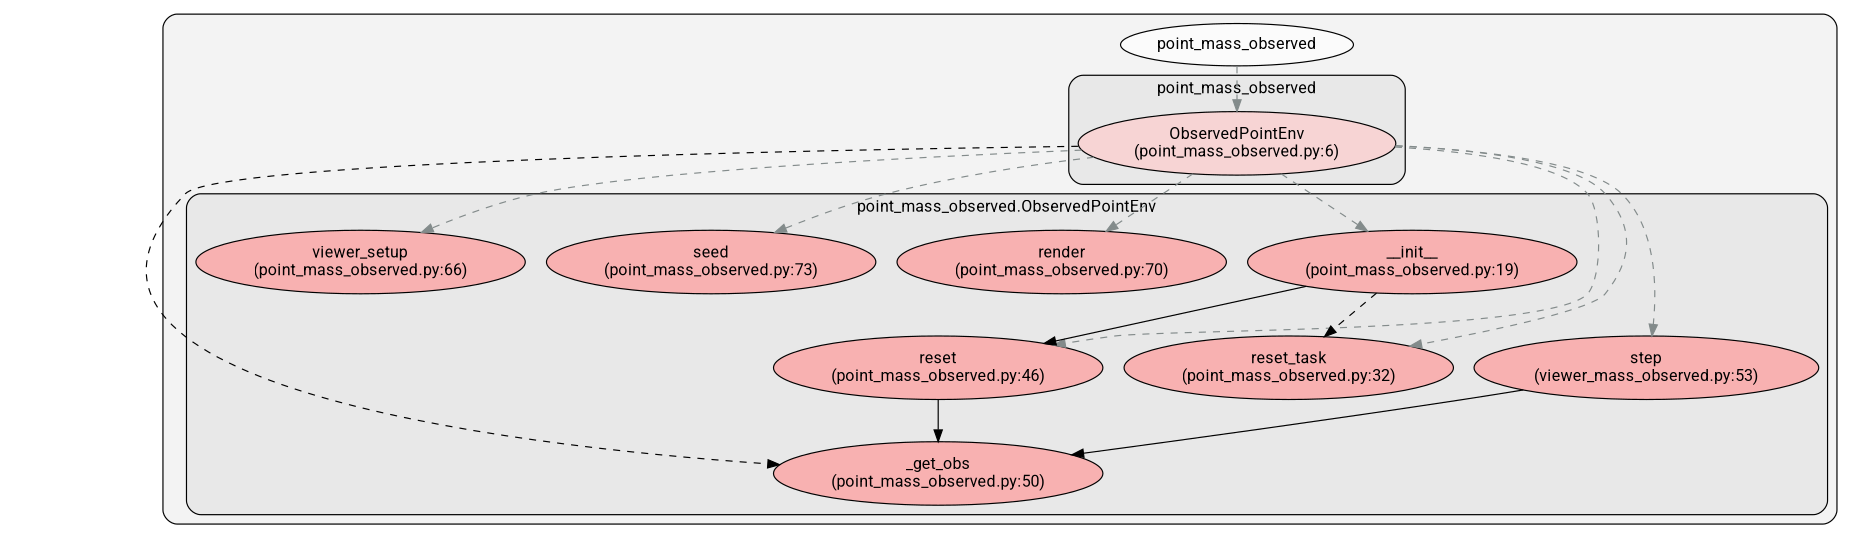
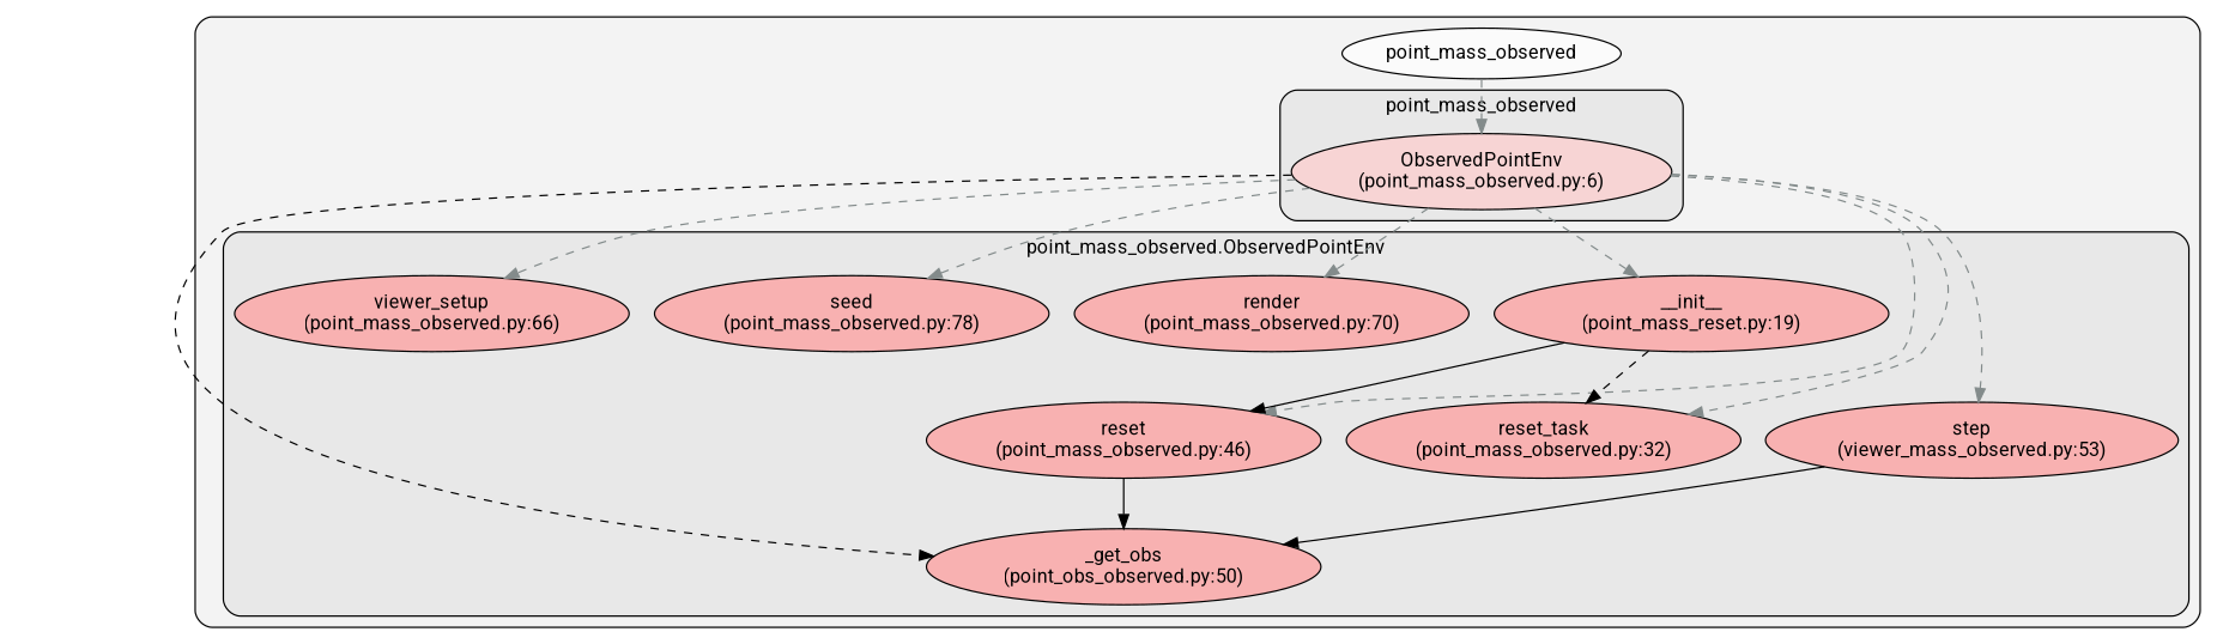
  digraph {
    clusterrank=local
    fontname=Roboto
    rankdir=TB
    node [fillcolor="#ff9999b2" fontcolor="#000000" fontname=Roboto group=0 style=filled]
    edge [color="#838b8b" fontname=Roboto style=dashed]
    n1 [fillcolor="#feccccb2" label="ObservedPointEnv\n(point_mass_observed.py:6)"]
-   n2 [label="__init__\n(point_mass_observed.py:19)"]
-   n3 [label="_get_obs\n(point_mass_observed.py:50)"]
+   n2 [label="__init__\n(point_mass_reset.py:19)"]
+   n3 [label="_get_obs\n(point_obs_observed.py:50)"]
    n4 [label="render\n(point_mass_observed.py:70)"]
    n5 [label="reset\n(point_mass_observed.py:46)"]
    n6 [label="reset_task\n(point_mass_observed.py:32)"]
-   n7 [label="seed\n(point_mass_observed.py:73)"]
+   n7 [label="seed\n(point_mass_observed.py:78)"]
    n8 [label="step\n(viewer_mass_observed.py:53)"]
    n9 [label="viewer_setup\n(point_mass_observed.py:66)"]
    n10 [fillcolor="#ffffffb2" label=point_mass_observed]
    subgraph cluster_1 {
      fillcolor="#80808018"
      style="filled,rounded"
      n10
      subgraph cluster_2 {
        fillcolor="#80808018"
        label=point_mass_observed
        style="filled,rounded"
        n1
      }
      subgraph cluster_3 {
        fillcolor="#80808018"
        label="point_mass_observed.ObservedPointEnv"
        style="filled,rounded"
        n2
        n3
        n4
        n5
        n6
        n7
        n8
        n9
      }
    }
    n1 -> n2
    n1 -> n3 [color="#000000"]
    n1 -> n4
    n1 -> n5
    n1 -> n6
    n1 -> n7
    n1 -> n8
    n1 -> n9
    n2 -> n5 [color="#000000" style=solid]
    n2 -> n6 [color="#000000"]
    n5 -> n3 [color="#000000" style=solid]
    n8 -> n3 [color="#000000" style=solid]
    n10 -> n1
  }
